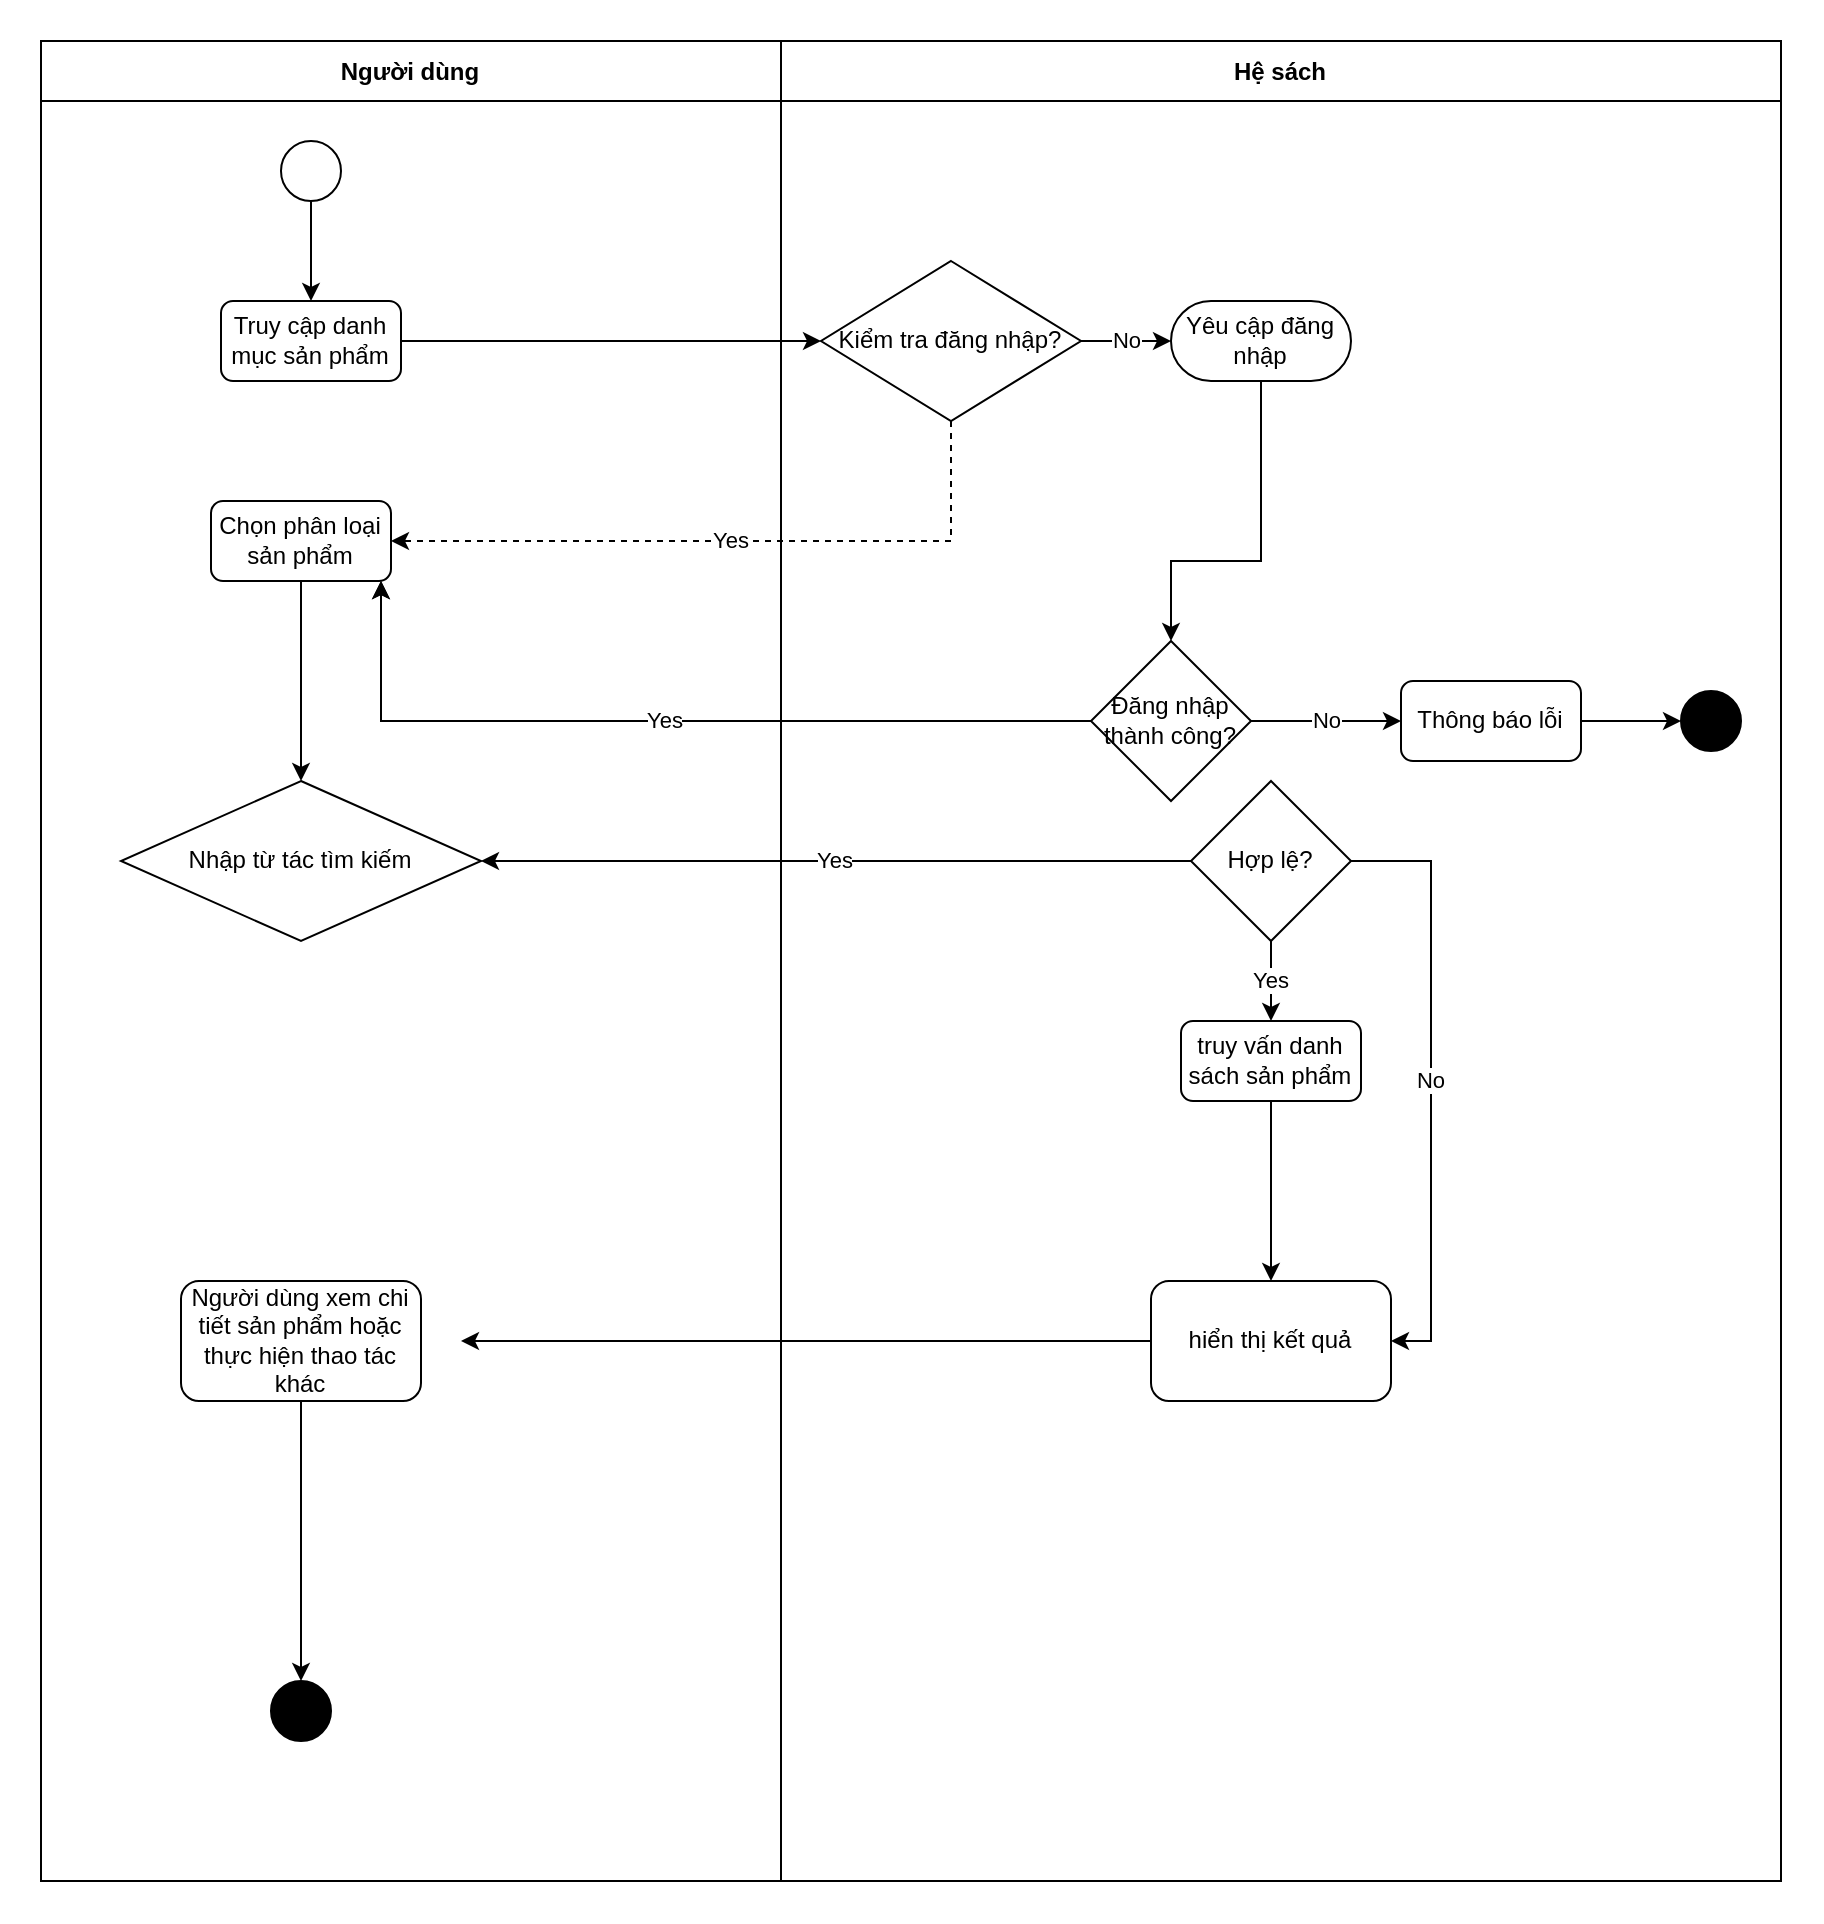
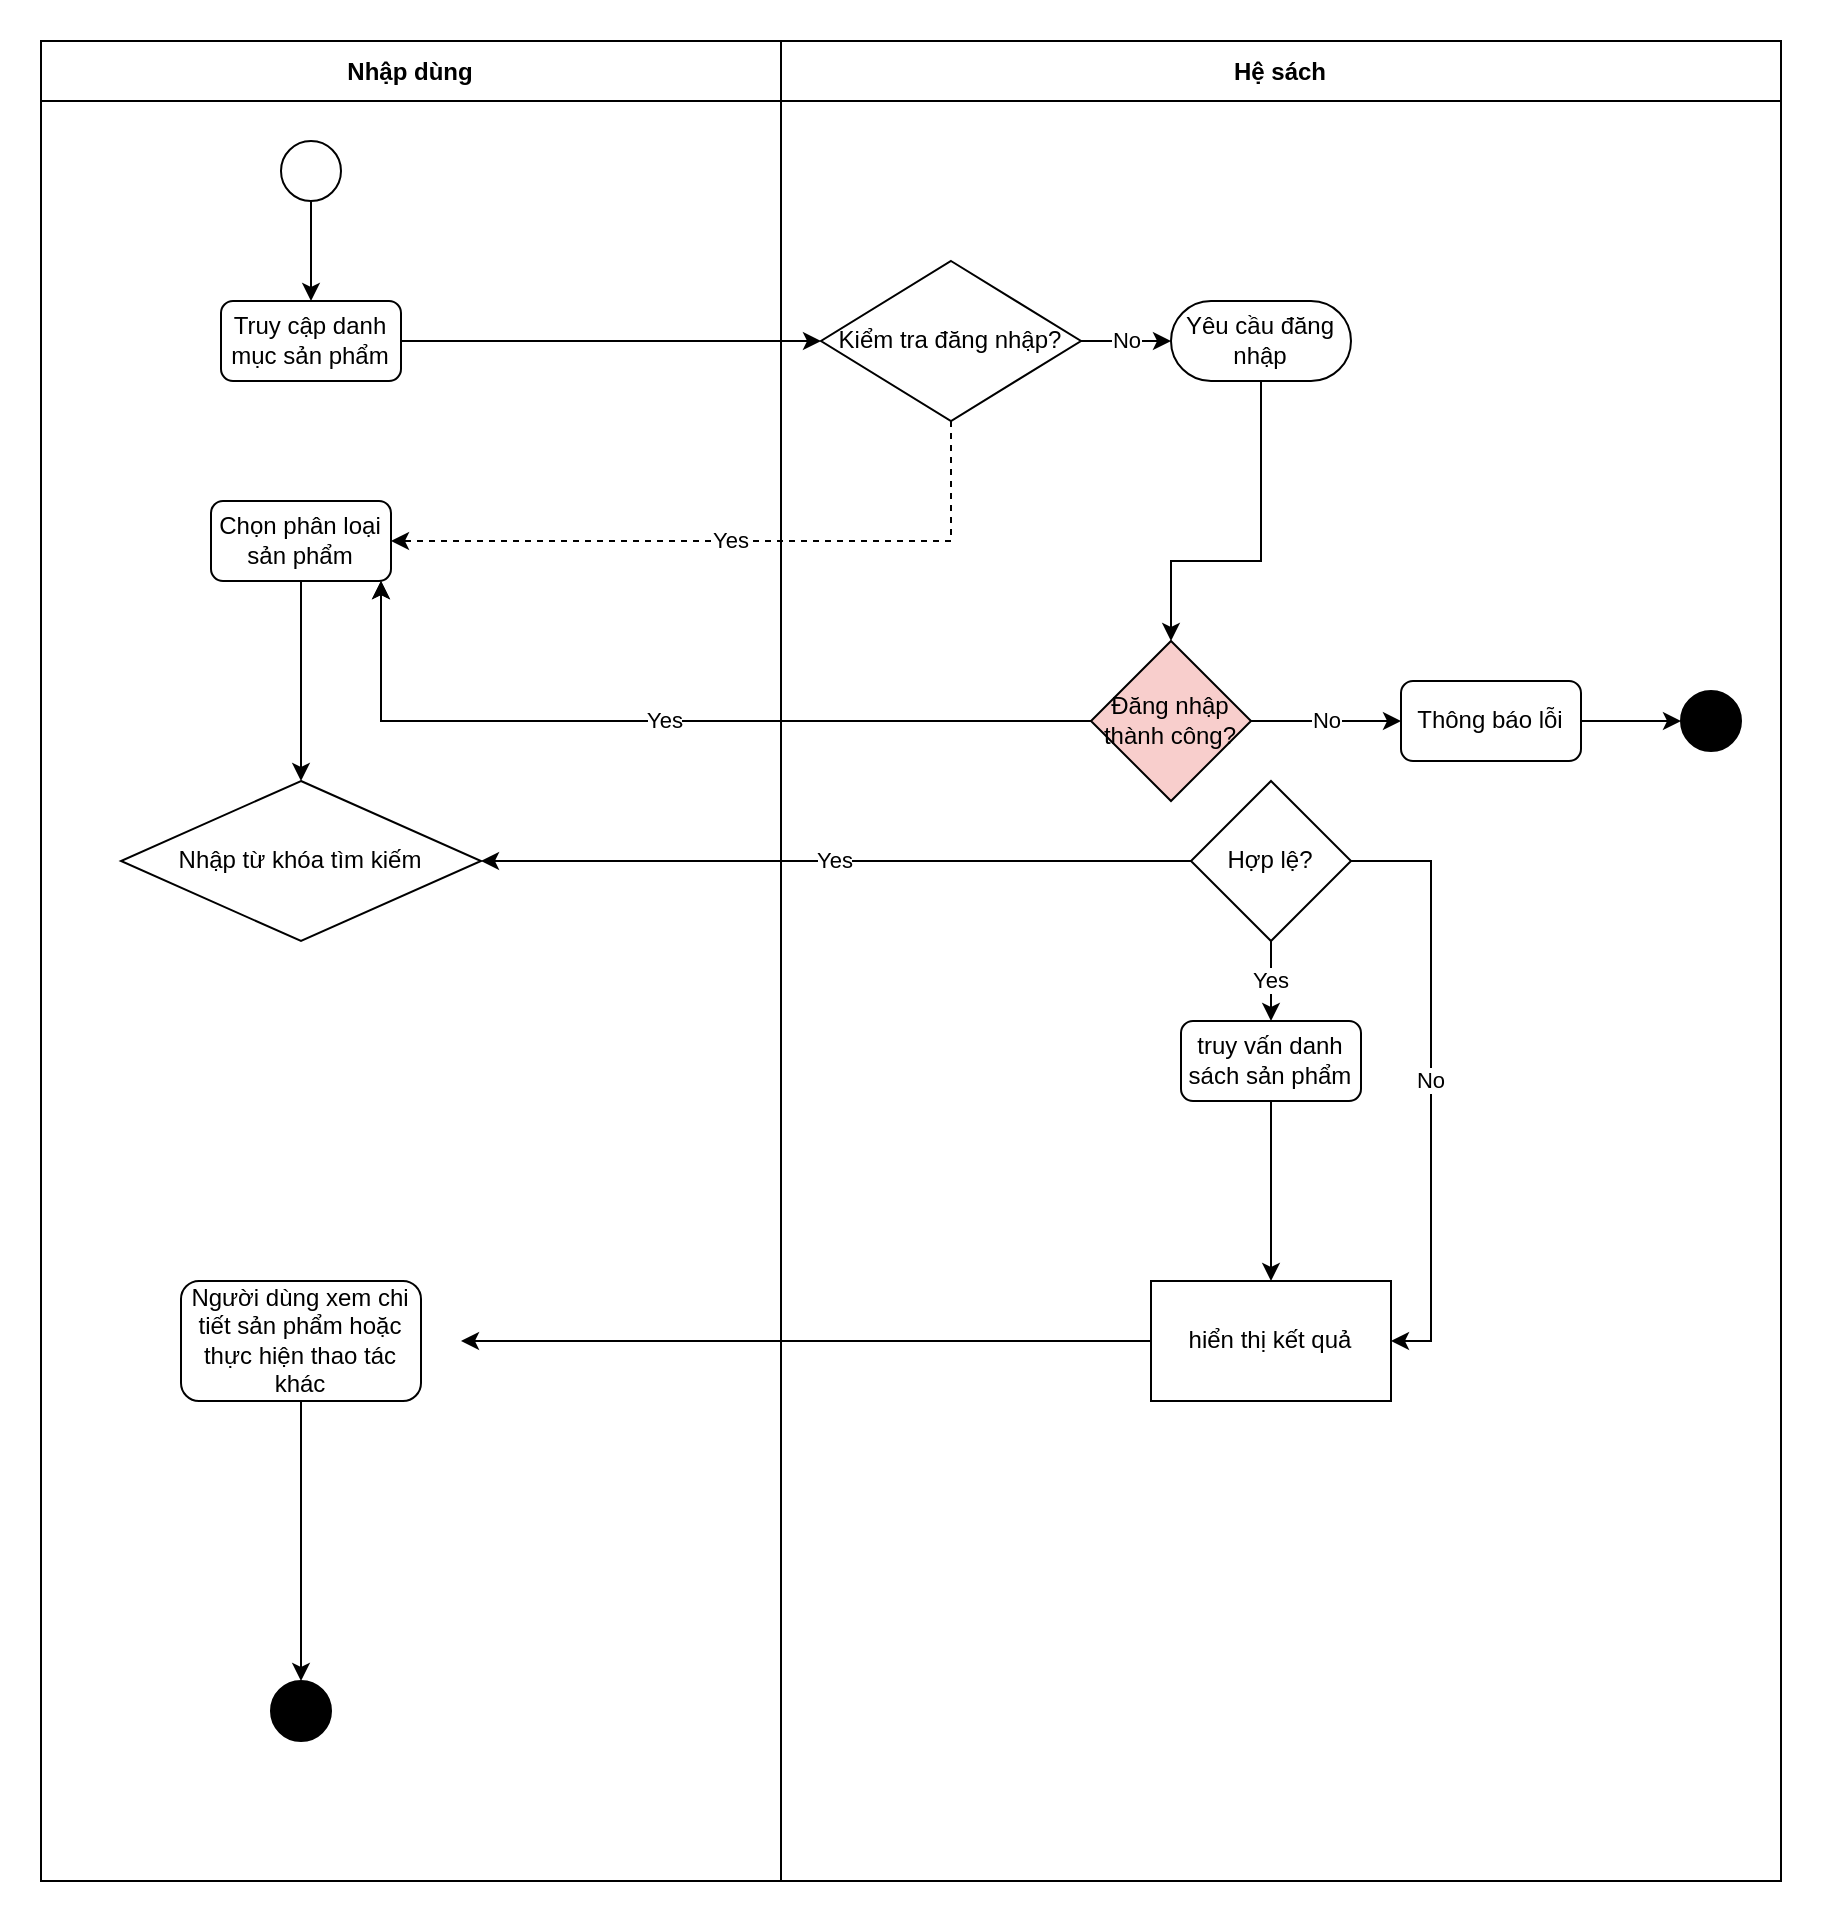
  <mxCell id="0" />
  <mxCell id="1" parent="0" />
- <mxCell id="2" value="Người dùng" style="swimlane;startSize=30;" vertex="1" parent="1"><mxGeometry x="20" y="20" width="370" height="920" as="geometry" /></mxCell>
+ <mxCell id="2" value="Nhập dùng" style="swimlane;startSize=30;" vertex="1" parent="1"><mxGeometry x="20" y="20" width="370" height="920" as="geometry" /></mxCell>
  <mxCell id="3" value="" style="ellipse;whiteSpace=wrap;html=1;aspect=fixed;" vertex="1" parent="2"><mxGeometry x="120" y="50" width="30" height="30" as="geometry" /></mxCell>
  <mxCell id="4" value="Truy cập danh mục sản phẩm" style="rounded=1;whiteSpace=wrap;html=1;" vertex="1" parent="2"><mxGeometry x="90" y="130" width="90" height="40" as="geometry" /></mxCell>
  <mxCell id="5" value="Chọn phân loại sản phẩm" style="rounded=1;whiteSpace=wrap;html=1;" vertex="1" parent="2"><mxGeometry x="85" y="230" width="90" height="40" as="geometry" /></mxCell>
- <mxCell id="6" value="Nhập từ tác tìm kiếm" style="rhombus;whiteSpace=wrap;html=1;" vertex="1" parent="2"><mxGeometry x="40" y="370" width="180" height="80" as="geometry" /></mxCell>
+ <mxCell id="6" value="Nhập từ khóa tìm kiếm" style="rhombus;whiteSpace=wrap;html=1;" vertex="1" parent="2"><mxGeometry x="40" y="370" width="180" height="80" as="geometry" /></mxCell>
  <mxCell id="7" value="Yes" style="edgeStyle=orthogonalEdgeStyle;rounded=0;html=1;jettySize=auto;orthogonalLoop=1;exitX=0;exitY=0.5;exitDx=0;exitDy=0;" edge="1" parent="2" source="17"><mxGeometry relative="1" as="geometry"><Array as="points"><mxPoint x="550" y="410" /><mxPoint x="550" y="410" /></Array><mxPoint x="700" y="470" as="sourcePoint" /><mxPoint x="220" y="410" as="targetPoint" /></mxGeometry></mxCell>
  <mxCell id="8" value="Người dùng xem chi tiết sản phẩm hoặc thực hiện thao tác khác" style="rounded=1;whiteSpace=wrap;html=1;" vertex="1" parent="2"><mxGeometry x="70" y="620" width="120" height="60" as="geometry" /></mxCell>
  <mxCell id="9" value="" style="ellipse;whiteSpace=wrap;html=1;aspect=fixed;fillColor=#000000;" vertex="1" parent="2"><mxGeometry x="115" y="820" width="30" height="30" as="geometry" /></mxCell>
  <mxCell id="10" value="" style="endArrow=classic;html=1;rounded=0;exitX=0.5;exitY=1;exitDx=0;exitDy=0;entryX=0.5;entryY=0;entryDx=0;entryDy=0;" edge="1" parent="2" source="8" target="9"><mxGeometry width="50" height="50" relative="1" as="geometry"><mxPoint x="590" y="580" as="sourcePoint" /><mxPoint x="640" y="530" as="targetPoint" /></mxGeometry></mxCell>
  <mxCell id="11" value="Hệ sách" style="swimlane;startSize=30;" vertex="1" parent="1"><mxGeometry x="390" y="20" width="500" height="920" as="geometry" /></mxCell>
  <mxCell id="12" value="Kiểm tra đăng nhập?" style="rhombus;whiteSpace=wrap;html=1;" vertex="1" parent="11"><mxGeometry x="20" y="110" width="130" height="80" as="geometry" /></mxCell>
- <mxCell id="13" value="Yêu cập đăng nhập" style="rounded=1;whiteSpace=wrap;html=1;arcSize=50;" vertex="1" parent="11"><mxGeometry x="195" y="130" width="90" height="40" as="geometry" /></mxCell>
- <mxCell id="14" value="Đăng nhập thành công?" style="rhombus;whiteSpace=wrap;html=1;" vertex="1" parent="11"><mxGeometry x="155" y="300" width="80" height="80" as="geometry" /></mxCell>
+ <mxCell id="13" value="Yêu cầu đăng nhập" style="rounded=1;whiteSpace=wrap;html=1;arcSize=50;" vertex="1" parent="11"><mxGeometry x="195" y="130" width="90" height="40" as="geometry" /></mxCell>
+ <mxCell id="14" value="Đăng nhập thành công?" style="rhombus;whiteSpace=wrap;html=1;fillColor=#f8cecc;" vertex="1" parent="11"><mxGeometry x="155" y="300" width="80" height="80" as="geometry" /></mxCell>
  <mxCell id="15" value="Thông báo lỗi" style="rounded=1;whiteSpace=wrap;html=1;" vertex="1" parent="11"><mxGeometry x="310" y="320" width="90" height="40" as="geometry" /></mxCell>
  <mxCell id="16" value="" style="ellipse;whiteSpace=wrap;html=1;aspect=fixed;fillColor=#000000;" vertex="1" parent="11"><mxGeometry x="450" y="325" width="30" height="30" as="geometry" /></mxCell>
  <mxCell id="17" value="Hợp lệ?" style="rhombus;whiteSpace=wrap;html=1;" vertex="1" parent="11"><mxGeometry x="205" y="370" width="80" height="80" as="geometry" /></mxCell>
  <mxCell id="18" style="edgeStyle=orthogonalEdgeStyle;rounded=0;orthogonalLoop=1;jettySize=auto;html=1;entryX=0.5;entryY=0;entryDx=0;entryDy=0;" edge="1" parent="11" source="19" target="21"><mxGeometry relative="1" as="geometry" /></mxCell>
  <mxCell id="19" value="truy vấn danh sách sản phẩm" style="rounded=1;whiteSpace=wrap;html=1;" vertex="1" parent="11"><mxGeometry x="200" y="490" width="90" height="40" as="geometry" /></mxCell>
  <mxCell id="20" value="No" style="edgeStyle=orthogonalEdgeStyle;rounded=0;html=1;jettySize=auto;orthogonalLoop=1;entryX=1;entryY=0.5;entryDx=0;entryDy=0;" edge="1" parent="11" source="17" target="21"><mxGeometry relative="1" as="geometry"><Array as="points"><mxPoint x="325" y="410" /><mxPoint x="325" y="650" /></Array><mxPoint x="325" y="540" as="targetPoint" /></mxGeometry></mxCell>
- <mxCell id="21" value="hiển thị kết quả" style="rounded=1;whiteSpace=wrap;html=1;" vertex="1" parent="11"><mxGeometry x="185" y="620" width="120" height="60" as="geometry" /></mxCell>
+ <mxCell id="21" value="hiển thị kết quả" style="whiteSpace=wrap;html=1;rounded=0;" vertex="1" parent="11"><mxGeometry x="185" y="620" width="120" height="60" as="geometry" /></mxCell>
  <mxCell id="22" style="edgeStyle=orthogonalEdgeStyle;rounded=0;html=1;jettySize=auto;orthogonalLoop=1;" edge="1" parent="1" source="3" target="4"><mxGeometry relative="1" as="geometry" /></mxCell>
  <mxCell id="23" style="edgeStyle=orthogonalEdgeStyle;rounded=0;html=1;jettySize=auto;orthogonalLoop=1;" edge="1" parent="1" source="4" target="12"><mxGeometry relative="1" as="geometry" /></mxCell>
  <mxCell id="24" value="No" style="edgeStyle=orthogonalEdgeStyle;rounded=0;html=1;jettySize=auto;orthogonalLoop=1;entryX=0;entryY=0.5;entryDx=0;entryDy=0;exitX=1;exitY=0.5;exitDx=0;exitDy=0;" edge="1" parent="1" source="12" target="13"><mxGeometry relative="1" as="geometry" /></mxCell>
  <mxCell id="25" value="Yes" style="edgeStyle=orthogonalEdgeStyle;rounded=0;html=1;jettySize=auto;orthogonalLoop=1;dashed=1;" edge="1" parent="1" source="12" target="5"><mxGeometry relative="1" as="geometry"><Array as="points"><mxPoint x="475" y="270" /></Array></mxGeometry></mxCell>
  <mxCell id="26" style="edgeStyle=orthogonalEdgeStyle;rounded=0;html=1;jettySize=auto;orthogonalLoop=1;entryX=0.5;entryY=0;entryDx=0;entryDy=0;" edge="1" parent="1" source="13" target="14"><mxGeometry relative="1" as="geometry"><Array as="points"><mxPoint x="630" y="280" /><mxPoint x="585" y="280" /></Array></mxGeometry></mxCell>
  <mxCell id="27" value="Yes" style="edgeStyle=orthogonalEdgeStyle;rounded=0;html=1;jettySize=auto;orthogonalLoop=1;exitX=0;exitY=0.5;exitDx=0;exitDy=0;" edge="1" parent="1" source="14" target="5"><mxGeometry relative="1" as="geometry"><Array as="points"><mxPoint x="190" y="360" /></Array></mxGeometry></mxCell>
  <mxCell id="28" value="No" style="edgeStyle=orthogonalEdgeStyle;rounded=0;html=1;jettySize=auto;orthogonalLoop=1;" edge="1" parent="1" source="14" target="15"><mxGeometry relative="1" as="geometry" /></mxCell>
  <mxCell id="29" style="edgeStyle=orthogonalEdgeStyle;rounded=0;html=1;jettySize=auto;orthogonalLoop=1;" edge="1" parent="1" source="15" target="16"><mxGeometry relative="1" as="geometry" /></mxCell>
  <mxCell id="30" style="edgeStyle=orthogonalEdgeStyle;rounded=0;html=1;jettySize=auto;orthogonalLoop=1;" edge="1" parent="1" source="5" target="6"><mxGeometry relative="1" as="geometry" /></mxCell>
  <mxCell id="31" value="Yes" style="edgeStyle=orthogonalEdgeStyle;rounded=0;html=1;jettySize=auto;orthogonalLoop=1;" edge="1" parent="1" source="17" target="19"><mxGeometry relative="1" as="geometry" /></mxCell>
  <mxCell id="32" value="Yes" style="edgeStyle=orthogonalEdgeStyle;rounded=0;html=1;jettySize=auto;orthogonalLoop=1;exitX=0;exitY=0.5;exitDx=0;exitDy=0;" edge="1" parent="1"><mxGeometry relative="1" as="geometry"><Array as="points"><mxPoint x="190" y="360" /></Array><mxPoint x="545" y="360" as="sourcePoint" /><mxPoint x="190" y="290" as="targetPoint" /></mxGeometry></mxCell>
  <mxCell id="33" value="" style="endArrow=classic;html=1;rounded=0;exitX=0;exitY=0.5;exitDx=0;exitDy=0;" edge="1" parent="1" source="21"><mxGeometry width="50" height="50" relative="1" as="geometry"><mxPoint x="420" y="580" as="sourcePoint" /><mxPoint x="230" y="670" as="targetPoint" /></mxGeometry></mxCell>
